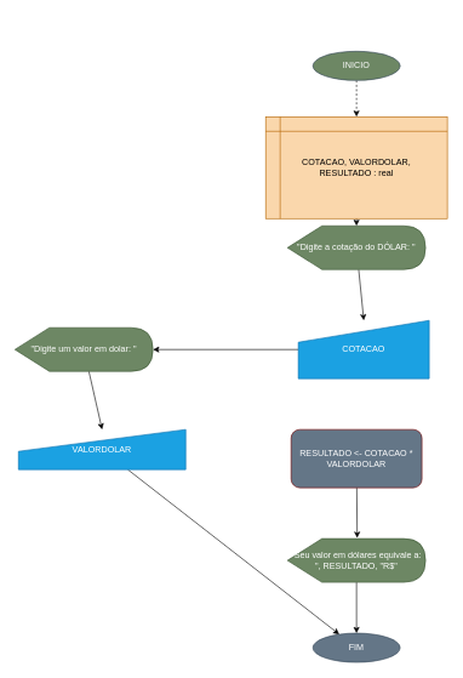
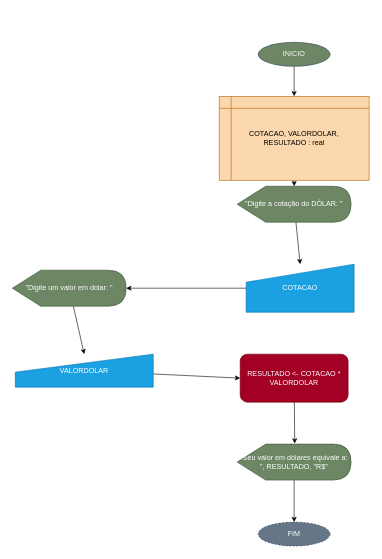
  <mxCell id="0" />
  <mxCell id="1" parent="0" />
  <mxCell id="2" value="&lt;h1 style=&quot;text-align: center;&quot;&gt;&lt;span style=&quot;font-family: Roboto, Arial, sans-serif; font-size: 14px; font-weight: 400; letter-spacing: 0.2px;&quot;&gt;Construa um diagrama de blocos que&lt;/span&gt;&lt;br&gt;&lt;/h1&gt;&lt;p&gt;&lt;span style=&quot;font-family: Roboto, Arial, sans-serif; font-size: 14px; letter-spacing: 0.2px;&quot;&gt;• Leia a cotação do dólar&lt;/span&gt;&lt;br style=&quot;-webkit-tap-highlight-color: transparent; font-family: Roboto, Arial, sans-serif; font-size: 14px; letter-spacing: 0.2px;&quot;&gt;&lt;span style=&quot;font-family: Roboto, Arial, sans-serif; font-size: 14px; letter-spacing: 0.2px;&quot;&gt;• Leia um valor em dólares&lt;/span&gt;&lt;br style=&quot;-webkit-tap-highlight-color: transparent; font-family: Roboto, Arial, sans-serif; font-size: 14px; letter-spacing: 0.2px;&quot;&gt;&lt;span style=&quot;font-family: Roboto, Arial, sans-serif; font-size: 14px; letter-spacing: 0.2px;&quot;&gt;• Converta esse valor para Real&lt;/span&gt;&lt;br style=&quot;-webkit-tap-highlight-color: transparent; font-family: Roboto, Arial, sans-serif; font-size: 14px; letter-spacing: 0.2px;&quot;&gt;&lt;span style=&quot;font-family: Roboto, Arial, sans-serif; font-size: 14px; letter-spacing: 0.2px;&quot;&gt;• Mostre o resultado&lt;/span&gt;&lt;br&gt;&lt;/p&gt;" style="text;html=1;strokeColor=none;fillColor=none;spacing=5;spacingTop=-20;whiteSpace=wrap;overflow=hidden;rounded=0;fontColor=#FFFFFF;" vertex="1" parent="1"><mxGeometry x="30" y="20" width="190" height="170" as="geometry" /></mxCell>
- <mxCell id="3" style="edgeStyle=none;html=1;entryX=0.5;entryY=0;entryDx=0;entryDy=0;fontColor=#FFFFFF;dashed=1;" edge="1" parent="1" source="4" target="6"><mxGeometry relative="1" as="geometry" /></mxCell>
+ <mxCell id="3" style="edgeStyle=none;html=1;entryX=0.5;entryY=0;entryDx=0;entryDy=0;fontColor=#FFFFFF;" edge="1" parent="1" source="4" target="6"><mxGeometry relative="1" as="geometry" /></mxCell>
  <mxCell id="4" value="INICIO" style="ellipse;whiteSpace=wrap;html=1;fillColor=#6d8764;strokeColor=#314354;fontColor=#ffffff;" vertex="1" parent="1"><mxGeometry x="430" y="70" width="120" height="40" as="geometry" /></mxCell>
  <mxCell id="5" style="edgeStyle=none;html=1;fontColor=#FFFFFF;" edge="1" parent="1" source="6" target="8"><mxGeometry relative="1" as="geometry" /></mxCell>
  <mxCell id="6" value="COTACAO, VALORDOLAR,&lt;br&gt;RESULTADO : real" style="shape=internalStorage;whiteSpace=wrap;html=1;backgroundOutline=1;align=center;fillColor=#fad7ac;strokeColor=#b46504;fontColor=#000000;" vertex="1" parent="1"><mxGeometry x="365" y="160" width="250" height="140" as="geometry" /></mxCell>
  <mxCell id="7" style="edgeStyle=none;html=1;fontColor=#FFFFFF;entryX=0.5;entryY=0;entryDx=0;entryDy=0;" edge="1" parent="1" source="8" target="10"><mxGeometry relative="1" as="geometry"><mxPoint x="490" y="450" as="targetPoint" /></mxGeometry></mxCell>
  <mxCell id="8" value="&quot;Digite a cotação do DÓLAR: &quot;" style="shape=display;whiteSpace=wrap;html=1;fontColor=#ffffff;fillColor=#6d8764;strokeColor=#3A5431;" vertex="1" parent="1"><mxGeometry x="395" y="310" width="190" height="60" as="geometry" /></mxCell>
  <mxCell id="9" style="edgeStyle=none;html=1;entryX=1;entryY=0.5;entryDx=0;entryDy=0;entryPerimeter=0;fontColor=#FFFFFF;" edge="1" parent="1" source="10" target="12"><mxGeometry relative="1" as="geometry" /></mxCell>
  <mxCell id="10" value="COTACAO" style="shape=manualInput;whiteSpace=wrap;html=1;fontColor=#ffffff;fillColor=#1ba1e2;strokeColor=#006EAF;" vertex="1" parent="1"><mxGeometry x="410" y="440" width="180" height="80" as="geometry" /></mxCell>
  <mxCell id="11" style="edgeStyle=none;html=1;entryX=0.5;entryY=0;entryDx=0;entryDy=0;fontColor=#FFFFFF;" edge="1" parent="1" source="12" target="14"><mxGeometry relative="1" as="geometry" /></mxCell>
  <mxCell id="12" value="&quot;Digite um valor em dolar: &quot;" style="shape=display;whiteSpace=wrap;html=1;fontColor=#ffffff;fillColor=#6d8764;strokeColor=#3A5431;" vertex="1" parent="1"><mxGeometry x="20" y="450" width="190" height="60" as="geometry" /></mxCell>
- <mxCell id="13" style="edgeStyle=none;html=1;fontColor=#FFFFFF;" edge="1" parent="1" source="14" target="19"><mxGeometry relative="1" as="geometry" /></mxCell>
+ <mxCell id="13" style="edgeStyle=none;html=1;entryX=0;entryY=0.5;entryDx=0;entryDy=0;fontColor=#FFFFFF;" edge="1" parent="1" source="14" target="16"><mxGeometry relative="1" as="geometry" /></mxCell>
  <mxCell id="14" value="VALORDOLAR" style="shape=manualInput;whiteSpace=wrap;html=1;fontColor=#ffffff;fillColor=#1ba1e2;strokeColor=#006EAF;" vertex="1" parent="1"><mxGeometry x="25" y="590" width="230" height="55" as="geometry" /></mxCell>
  <mxCell id="15" style="edgeStyle=none;html=1;entryX=0.505;entryY=-0.017;entryDx=0;entryDy=0;entryPerimeter=0;fontColor=#FFFFFF;" edge="1" parent="1" source="16" target="18"><mxGeometry relative="1" as="geometry" /></mxCell>
- <mxCell id="16" value="RESULTADO &amp;lt;- COTACAO * VALORDOLAR" style="rounded=1;whiteSpace=wrap;html=1;fontColor=#ffffff;fillColor=#647687;strokeColor=#6F0000;" vertex="1" parent="1"><mxGeometry x="400" y="590" width="180" height="80" as="geometry" /></mxCell>
+ <mxCell id="16" value="RESULTADO &amp;lt;- COTACAO * VALORDOLAR" style="rounded=1;whiteSpace=wrap;html=1;fontColor=#ffffff;fillColor=#a20025;strokeColor=#6F0000;" vertex="1" parent="1"><mxGeometry x="400" y="590" width="180" height="80" as="geometry" /></mxCell>
  <mxCell id="17" style="edgeStyle=none;html=1;entryX=0.5;entryY=0;entryDx=0;entryDy=0;fontColor=#FFFFFF;" edge="1" parent="1" source="18" target="19"><mxGeometry relative="1" as="geometry" /></mxCell>
  <mxCell id="18" value="&quot;Seu valor em dólares equivale a: &quot;, RESULTADO, &quot;R$&quot;&lt;br&gt;" style="shape=display;whiteSpace=wrap;html=1;fontColor=#ffffff;fillColor=#6d8764;strokeColor=#3A5431;" vertex="1" parent="1"><mxGeometry x="395" y="740" width="190" height="60" as="geometry" /></mxCell>
- <mxCell id="19" value="FIM" style="ellipse;whiteSpace=wrap;html=1;fontColor=#ffffff;fillColor=#647687;strokeColor=#314354;" vertex="1" parent="1"><mxGeometry x="430" y="870" width="120" height="40" as="geometry" /></mxCell>
+ <mxCell id="19" value="FIM" style="ellipse;whiteSpace=wrap;html=1;fontColor=#ffffff;fillColor=#647687;strokeColor=#314354;dashed=1;" vertex="1" parent="1"><mxGeometry x="430" y="870" width="120" height="40" as="geometry" /></mxCell>
